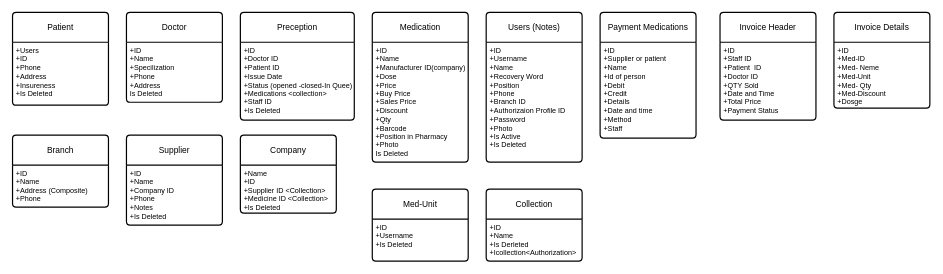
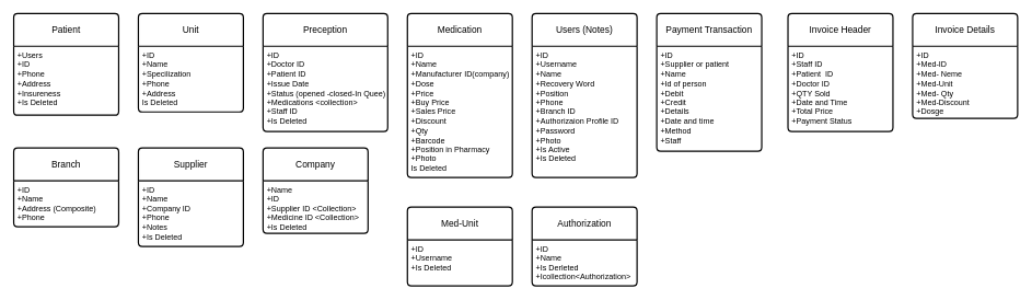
  <mxCell id="0" />
  <mxCell id="1" parent="0" />
  <mxCell id="2" value="Branch" style="swimlane;childLayout=stackLayout;horizontal=1;startSize=50;horizontalStack=0;rounded=1;fontSize=14;fontStyle=0;strokeWidth=2;resizeParent=0;resizeLast=1;shadow=0;dashed=0;align=center;arcSize=4;whiteSpace=wrap;html=1;" parent="1" vertex="1"><mxGeometry x="20" y="225" width="160" height="120" as="geometry"><mxRectangle x="-750" y="-615" width="100" height="50" as="alternateBounds" /></mxGeometry></mxCell>
  <mxCell id="3" value="+ID&lt;br&gt;+Name&lt;br&gt;+Address (Composite)&lt;br&gt;+Phone" style="align=left;strokeColor=none;fillColor=none;spacingLeft=4;fontSize=12;verticalAlign=top;resizable=0;rotatable=0;part=1;html=1;" parent="2" vertex="1"><mxGeometry y="50" width="160" height="70" as="geometry" /></mxCell>
  <mxCell id="4" value="Supplier" style="swimlane;childLayout=stackLayout;horizontal=1;startSize=50;horizontalStack=0;rounded=1;fontSize=14;fontStyle=0;strokeWidth=2;resizeParent=0;resizeLast=1;shadow=0;dashed=0;align=center;arcSize=4;whiteSpace=wrap;html=1;" parent="1" vertex="1"><mxGeometry x="210" y="225" width="160" height="150" as="geometry"><mxRectangle x="-620" y="-615" width="80" height="50" as="alternateBounds" /></mxGeometry></mxCell>
  <mxCell id="5" value="+ID&lt;br&gt;+Name&lt;br&gt;+Company ID&lt;br&gt;+Phone&lt;br&gt;+Notes&lt;br&gt;+Is Deleted" style="align=left;strokeColor=none;fillColor=none;spacingLeft=4;fontSize=12;verticalAlign=top;resizable=0;rotatable=0;part=1;html=1;" parent="4" vertex="1"><mxGeometry y="50" width="160" height="100" as="geometry" /></mxCell>
  <mxCell id="6" value="Company" style="swimlane;childLayout=stackLayout;horizontal=1;startSize=50;horizontalStack=0;rounded=1;fontSize=14;fontStyle=0;strokeWidth=2;resizeParent=0;resizeLast=1;shadow=0;dashed=0;align=center;arcSize=4;whiteSpace=wrap;html=1;" parent="1" vertex="1"><mxGeometry x="400" y="225" width="160" height="130" as="geometry"><mxRectangle x="-430" y="-615" width="100" height="50" as="alternateBounds" /></mxGeometry></mxCell>
  <mxCell id="7" value="+Name&lt;br&gt;+ID&lt;br&gt;+Supplier ID &amp;lt;Collection&amp;gt;&lt;br&gt;+Medicine ID &amp;lt;Collection&amp;gt;&lt;br&gt;+Is Deleted" style="align=left;strokeColor=none;fillColor=none;spacingLeft=4;fontSize=12;verticalAlign=top;resizable=0;rotatable=0;part=1;html=1;" parent="6" vertex="1"><mxGeometry y="50" width="160" height="80" as="geometry" /></mxCell>
  <mxCell id="8" value="Patient" style="swimlane;childLayout=stackLayout;horizontal=1;startSize=50;horizontalStack=0;rounded=1;fontSize=14;fontStyle=0;strokeWidth=2;resizeParent=0;resizeLast=1;shadow=0;dashed=0;align=center;arcSize=4;whiteSpace=wrap;html=1;" parent="1" vertex="1"><mxGeometry x="20" y="20" width="160" height="155" as="geometry"><mxRectangle x="-240" y="-615" width="80" height="50" as="alternateBounds" /></mxGeometry></mxCell>
  <mxCell id="9" value="+Users&lt;br&gt;+ID&lt;br&gt;+Phone&lt;br&gt;+Address&lt;br&gt;+Insureness&lt;br&gt;+Is Deleted" style="align=left;strokeColor=none;fillColor=none;spacingLeft=4;fontSize=12;verticalAlign=top;resizable=0;rotatable=0;part=1;html=1;" parent="8" vertex="1"><mxGeometry y="50" width="160" height="105" as="geometry" /></mxCell>
- <mxCell id="10" value="Doctor" style="swimlane;childLayout=stackLayout;horizontal=1;startSize=50;horizontalStack=0;rounded=1;fontSize=14;fontStyle=0;strokeWidth=2;resizeParent=0;resizeLast=1;shadow=0;dashed=0;align=center;arcSize=4;whiteSpace=wrap;html=1;" parent="1" vertex="1"><mxGeometry x="210" y="20" width="160" height="150" as="geometry"><mxRectangle x="-50" y="-615" width="80" height="50" as="alternateBounds" /></mxGeometry></mxCell>
+ <mxCell id="10" value="Unit" style="swimlane;childLayout=stackLayout;horizontal=1;startSize=50;horizontalStack=0;rounded=1;fontSize=14;fontStyle=0;strokeWidth=2;resizeParent=0;resizeLast=1;shadow=0;dashed=0;align=center;arcSize=4;whiteSpace=wrap;html=1;" parent="1" vertex="1"><mxGeometry x="210" y="20" width="160" height="150" as="geometry"><mxRectangle x="-50" y="-615" width="80" height="50" as="alternateBounds" /></mxGeometry></mxCell>
  <mxCell id="11" value="+ID&lt;br&gt;+Name&lt;br&gt;+Specilization&lt;br&gt;+Phone&lt;br&gt;+Address&lt;br&gt;Is Deleted" style="align=left;strokeColor=none;fillColor=none;spacingLeft=4;fontSize=12;verticalAlign=top;resizable=0;rotatable=0;part=1;html=1;" parent="10" vertex="1"><mxGeometry y="50" width="160" height="100" as="geometry" /></mxCell>
  <mxCell id="12" value="Preception" style="swimlane;childLayout=stackLayout;horizontal=1;startSize=50;horizontalStack=0;rounded=1;fontSize=14;fontStyle=0;strokeWidth=2;resizeParent=0;resizeLast=1;shadow=0;dashed=0;align=center;arcSize=4;whiteSpace=wrap;html=1;" parent="1" vertex="1"><mxGeometry x="400" y="20" width="190" height="180" as="geometry"><mxRectangle x="60" y="-615" width="110" height="50" as="alternateBounds" /></mxGeometry></mxCell>
  <mxCell id="13" value="+ID&lt;br&gt;+Doctor ID&lt;br&gt;+Patient ID&lt;br&gt;+Issue Date&lt;br&gt;+Status (opened -closed-In Quee)&lt;br&gt;+Medications &amp;lt;collection&amp;gt;&lt;br&gt;+Staff ID&lt;br&gt;+Is Deleted" style="align=left;strokeColor=none;fillColor=none;spacingLeft=4;fontSize=12;verticalAlign=top;resizable=0;rotatable=0;part=1;html=1;" parent="12" vertex="1"><mxGeometry y="50" width="190" height="130" as="geometry" /></mxCell>
  <mxCell id="14" value="Medication" style="swimlane;childLayout=stackLayout;horizontal=1;startSize=50;horizontalStack=0;rounded=1;fontSize=14;fontStyle=0;strokeWidth=2;resizeParent=0;resizeLast=1;shadow=0;dashed=0;align=center;arcSize=4;whiteSpace=wrap;html=1;" parent="1" vertex="1"><mxGeometry x="620" y="20" width="160" height="250" as="geometry"><mxRectangle x="200" y="-615" width="110" height="50" as="alternateBounds" /></mxGeometry></mxCell>
  <mxCell id="15" value="+ID&lt;br&gt;+Name&lt;br&gt;+Manufacturer ID(company)&lt;br&gt;+Dose&lt;br&gt;+Price&lt;br&gt;+Buy Price&lt;br&gt;+Sales Price&lt;br&gt;+Discount&lt;br&gt;+Qty&lt;br&gt;+Barcode&lt;br&gt;+Position in Pharmacy&lt;br&gt;+Photo&lt;br&gt;Is Deleted" style="align=left;strokeColor=none;fillColor=none;spacingLeft=4;fontSize=12;verticalAlign=top;resizable=0;rotatable=0;part=1;html=1;" parent="14" vertex="1"><mxGeometry y="50" width="160" height="200" as="geometry" /></mxCell>
  <mxCell id="16" value="Users (Notes)" style="swimlane;childLayout=stackLayout;horizontal=1;startSize=50;horizontalStack=0;rounded=1;fontSize=14;fontStyle=0;strokeWidth=2;resizeParent=0;resizeLast=1;shadow=0;dashed=0;align=center;arcSize=4;whiteSpace=wrap;html=1;" parent="1" vertex="1"><mxGeometry x="810" y="20" width="160" height="250" as="geometry"><mxRectangle x="340" y="-615" width="80" height="50" as="alternateBounds" /></mxGeometry></mxCell>
  <mxCell id="17" value="+ID&lt;br&gt;+Username&lt;br&gt;+Name&lt;br&gt;+Recovery Word&lt;br&gt;+Position&lt;br&gt;+Phone&lt;br&gt;+Branch ID&lt;br&gt;+Authorizaion Profile ID&lt;br&gt;+Password&lt;br&gt;+Photo&lt;br&gt;+Is Active&lt;br&gt;+Is Deleted" style="align=left;strokeColor=none;fillColor=none;spacingLeft=4;fontSize=12;verticalAlign=top;resizable=0;rotatable=0;part=1;html=1;" parent="16" vertex="1"><mxGeometry y="50" width="160" height="200" as="geometry" /></mxCell>
- <mxCell id="18" value="Payment Medications" style="swimlane;childLayout=stackLayout;horizontal=1;startSize=50;horizontalStack=0;rounded=1;fontSize=14;fontStyle=0;strokeWidth=2;resizeParent=0;resizeLast=1;shadow=0;dashed=0;align=center;arcSize=4;whiteSpace=wrap;html=1;" parent="1" vertex="1"><mxGeometry x="1000" y="20" width="160" height="210" as="geometry"><mxRectangle x="450" y="-615" width="170" height="50" as="alternateBounds" /></mxGeometry></mxCell>
+ <mxCell id="18" value="Payment Transaction" style="swimlane;childLayout=stackLayout;horizontal=1;startSize=50;horizontalStack=0;rounded=1;fontSize=14;fontStyle=0;strokeWidth=2;resizeParent=0;resizeLast=1;shadow=0;dashed=0;align=center;arcSize=4;whiteSpace=wrap;html=1;" parent="1" vertex="1"><mxGeometry x="1000" y="20" width="160" height="210" as="geometry"><mxRectangle x="450" y="-615" width="170" height="50" as="alternateBounds" /></mxGeometry></mxCell>
  <mxCell id="19" value="+ID&lt;br&gt;+Supplier or patient&lt;br&gt;+Name&lt;br&gt;+Id of person&lt;br&gt;+Debit&amp;nbsp;&lt;br&gt;+Credit&lt;br&gt;+Details&lt;br&gt;+Date and time&lt;br&gt;+Method&lt;br&gt;+Staff" style="align=left;strokeColor=none;fillColor=none;spacingLeft=4;fontSize=12;verticalAlign=top;resizable=0;rotatable=0;part=1;html=1;" parent="18" vertex="1"><mxGeometry y="50" width="160" height="160" as="geometry" /></mxCell>
  <mxCell id="20" value="Invoice Header" style="swimlane;childLayout=stackLayout;horizontal=1;startSize=50;horizontalStack=0;rounded=1;fontSize=14;fontStyle=0;strokeWidth=2;resizeParent=0;resizeLast=1;shadow=0;dashed=0;align=center;arcSize=4;whiteSpace=wrap;html=1;" parent="1" vertex="1"><mxGeometry x="1200" y="20" width="160" height="180" as="geometry"><mxRectangle x="650" y="-615" width="130" height="50" as="alternateBounds" /></mxGeometry></mxCell>
  <mxCell id="21" value="+ID&lt;br&gt;+Staff ID&lt;br&gt;+Patient&amp;nbsp; ID&lt;br&gt;+Doctor ID&lt;br&gt;+QTY Sold&lt;br&gt;+Date and Time&lt;br&gt;+Total Price&lt;br&gt;+Payment Status" style="align=left;strokeColor=none;fillColor=none;spacingLeft=4;fontSize=12;verticalAlign=top;resizable=0;rotatable=0;part=1;html=1;" parent="20" vertex="1"><mxGeometry y="50" width="160" height="130" as="geometry" /></mxCell>
  <mxCell id="22" value="Invoice Details" style="swimlane;childLayout=stackLayout;horizontal=1;startSize=50;horizontalStack=0;rounded=1;fontSize=14;fontStyle=0;strokeWidth=2;resizeParent=0;resizeLast=1;shadow=0;dashed=0;align=center;arcSize=4;whiteSpace=wrap;html=1;" parent="1" vertex="1"><mxGeometry x="1390" y="20" width="160" height="160" as="geometry"><mxRectangle x="810" y="-615" width="130" height="50" as="alternateBounds" /></mxGeometry></mxCell>
  <mxCell id="23" value="+ID&lt;br&gt;+Med-ID&lt;br&gt;+Med- Neme&lt;br&gt;+Med-Unit&lt;br&gt;+Med- Qty&lt;br&gt;+Med-Discount&lt;br&gt;+Dosge&lt;br&gt;" style="align=left;strokeColor=none;fillColor=none;spacingLeft=4;fontSize=12;verticalAlign=top;resizable=0;rotatable=0;part=1;html=1;" parent="22" vertex="1"><mxGeometry y="50" width="160" height="110" as="geometry" /></mxCell>
- <mxCell id="24" value="Collection" style="swimlane;childLayout=stackLayout;horizontal=1;startSize=50;horizontalStack=0;rounded=1;fontSize=14;fontStyle=0;strokeWidth=2;resizeParent=0;resizeLast=1;shadow=0;dashed=0;align=center;arcSize=4;whiteSpace=wrap;html=1;" parent="1" vertex="1"><mxGeometry x="810" y="315" width="160" height="120" as="geometry"><mxRectangle x="550" y="-320" width="120" height="50" as="alternateBounds" /></mxGeometry></mxCell>
+ <mxCell id="24" value="Authorization" style="swimlane;childLayout=stackLayout;horizontal=1;startSize=50;horizontalStack=0;rounded=1;fontSize=14;fontStyle=0;strokeWidth=2;resizeParent=0;resizeLast=1;shadow=0;dashed=0;align=center;arcSize=4;whiteSpace=wrap;html=1;" parent="1" vertex="1"><mxGeometry x="810" y="315" width="160" height="120" as="geometry"><mxRectangle x="550" y="-320" width="120" height="50" as="alternateBounds" /></mxGeometry></mxCell>
  <mxCell id="25" value="+ID&lt;br&gt;+Name&lt;br&gt;+Is Derleted&lt;br&gt;+Icollection&amp;lt;Authorization&amp;gt;" style="align=left;strokeColor=none;fillColor=none;spacingLeft=4;fontSize=12;verticalAlign=top;resizable=0;rotatable=0;part=1;html=1;" parent="24" vertex="1"><mxGeometry y="50" width="160" height="70" as="geometry" /></mxCell>
  <mxCell id="26" value="Med-Unit" style="swimlane;childLayout=stackLayout;horizontal=1;startSize=50;horizontalStack=0;rounded=1;fontSize=14;fontStyle=0;strokeWidth=2;resizeParent=0;resizeLast=1;shadow=0;dashed=0;align=center;arcSize=4;whiteSpace=wrap;html=1;" parent="1" vertex="1"><mxGeometry x="620" y="315" width="160" height="120" as="geometry"><mxRectangle x="360" y="-320" width="100" height="50" as="alternateBounds" /></mxGeometry></mxCell>
  <mxCell id="27" value="+ID&lt;br&gt;+Username&lt;br&gt;+Is Deleted" style="align=left;strokeColor=none;fillColor=none;spacingLeft=4;fontSize=12;verticalAlign=top;resizable=0;rotatable=0;part=1;html=1;" parent="26" vertex="1"><mxGeometry y="50" width="160" height="70" as="geometry" /></mxCell>
